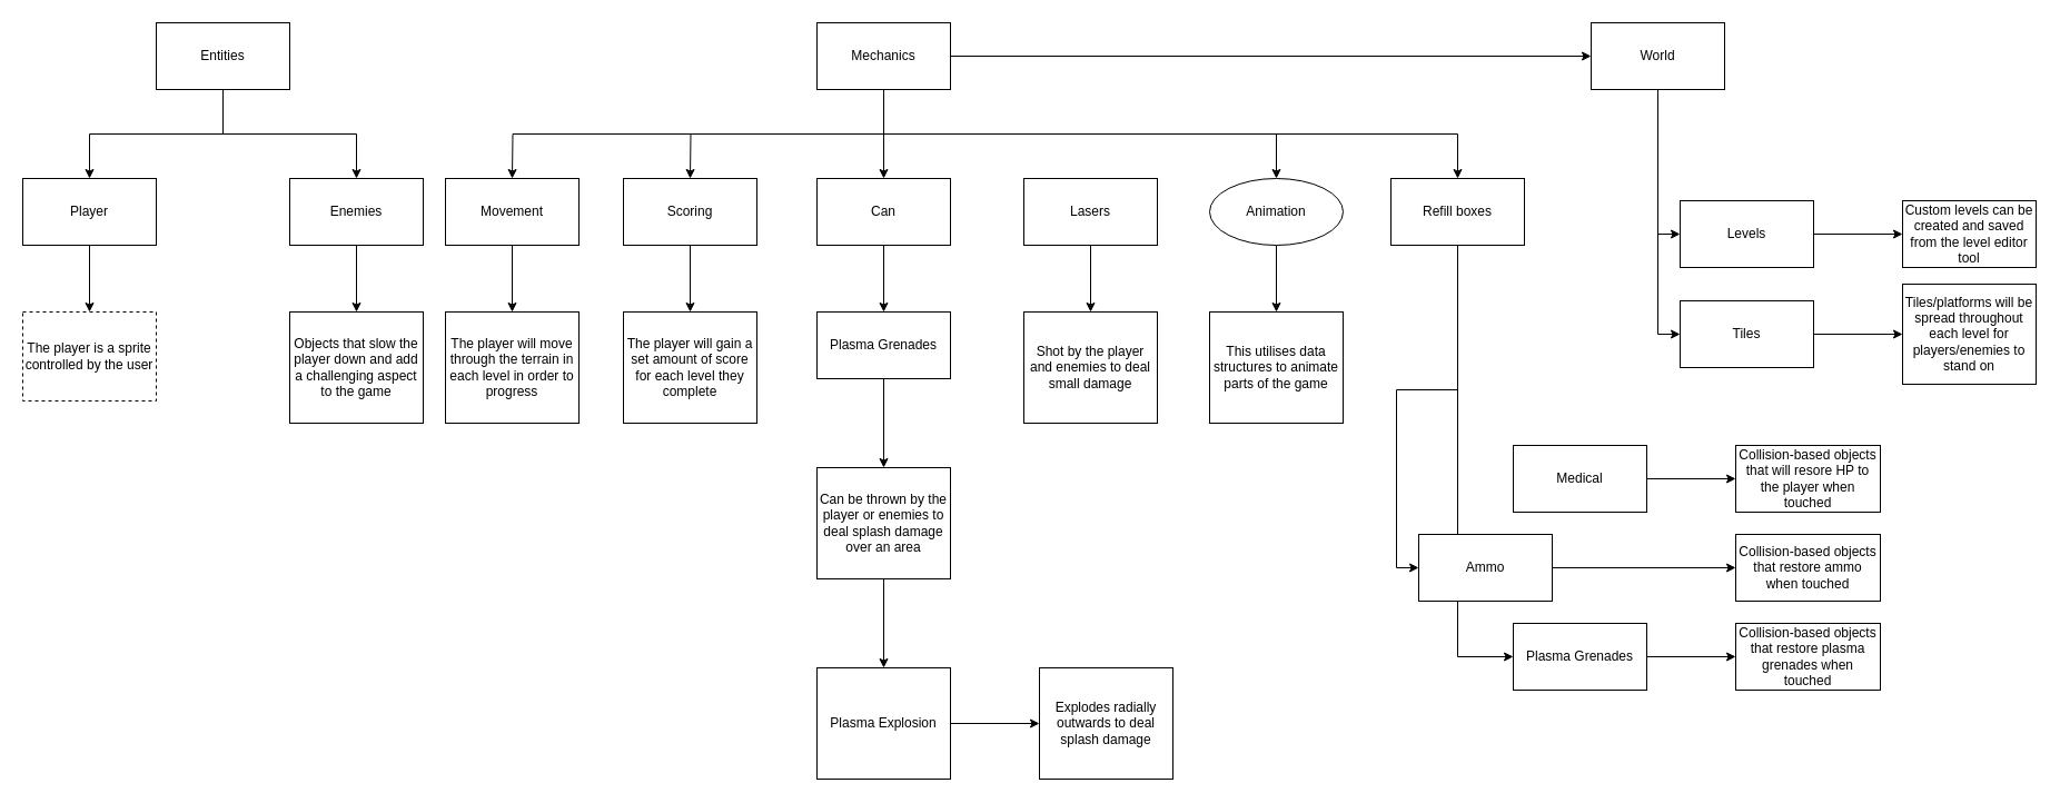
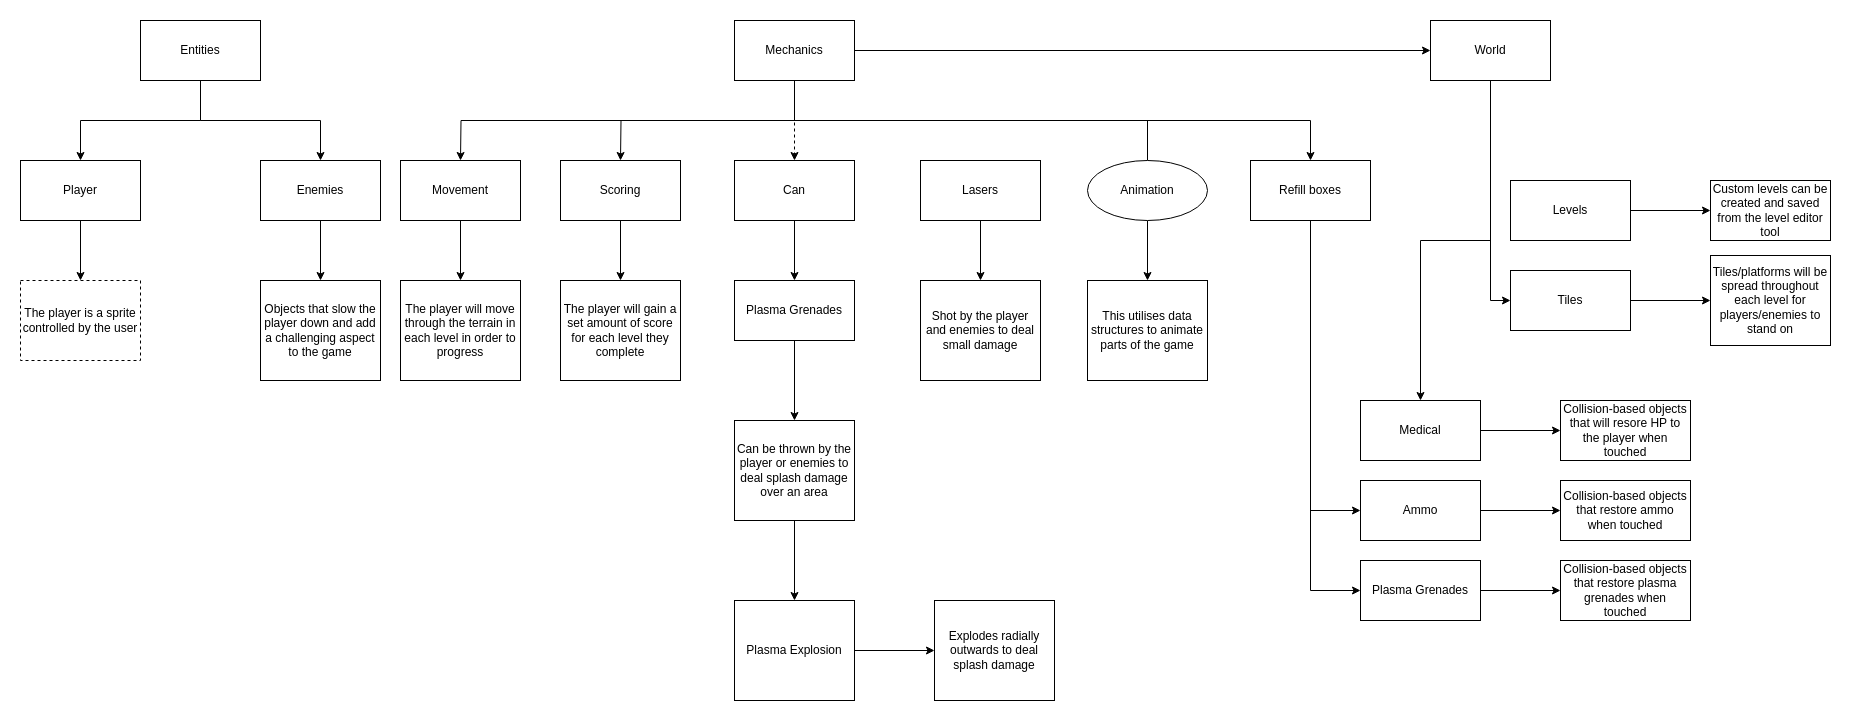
  <mxCell id="0" />
  <mxCell id="1" parent="0" />
  <mxCell id="2" value="" style="edgeStyle=orthogonalEdgeStyle;rounded=0;orthogonalLoop=1;jettySize=auto;html=1;" edge="1" parent="1" source="8" target="14"><mxGeometry relative="1" as="geometry" /></mxCell>
  <mxCell id="3" style="edgeStyle=orthogonalEdgeStyle;rounded=0;orthogonalLoop=1;jettySize=auto;html=1;exitX=0.5;exitY=1;exitDx=0;exitDy=0;" edge="1" parent="1" source="8"><mxGeometry relative="1" as="geometry"><mxPoint x="460" y="160" as="targetPoint" /></mxGeometry></mxCell>
  <mxCell id="4" style="edgeStyle=orthogonalEdgeStyle;rounded=0;orthogonalLoop=1;jettySize=auto;html=1;exitX=0.5;exitY=1;exitDx=0;exitDy=0;" edge="1" parent="1" source="8"><mxGeometry relative="1" as="geometry"><mxPoint x="620" y="160" as="targetPoint" /></mxGeometry></mxCell>
- <mxCell id="5" style="edgeStyle=orthogonalEdgeStyle;rounded=0;orthogonalLoop=1;jettySize=auto;html=1;exitX=0.5;exitY=1;exitDx=0;exitDy=0;" edge="1" parent="1" source="8" target="28"><mxGeometry relative="1" as="geometry"><mxPoint x="794" y="160" as="targetPoint" /></mxGeometry></mxCell>
- <mxCell id="6" style="edgeStyle=orthogonalEdgeStyle;rounded=0;orthogonalLoop=1;jettySize=auto;html=1;exitX=0.5;exitY=1;exitDx=0;exitDy=0;" edge="1" parent="1" source="8" target="40"><mxGeometry relative="1" as="geometry"><mxPoint x="1140" y="160" as="targetPoint" /></mxGeometry></mxCell>
+ <mxCell id="5" style="edgeStyle=orthogonalEdgeStyle;rounded=0;orthogonalLoop=1;jettySize=auto;html=1;exitX=0.5;exitY=1;exitDx=0;exitDy=0;dashed=1;" edge="1" parent="1" source="8" target="28"><mxGeometry relative="1" as="geometry"><mxPoint x="794" y="160" as="targetPoint" /></mxGeometry></mxCell>
+ <mxCell id="6" style="edgeStyle=orthogonalEdgeStyle;rounded=0;orthogonalLoop=1;jettySize=auto;html=1;exitX=0.5;exitY=1;exitDx=0;exitDy=0;endArrow=none;" edge="1" parent="1" source="8" target="40"><mxGeometry relative="1" as="geometry"><mxPoint x="1140" y="160" as="targetPoint" /></mxGeometry></mxCell>
  <mxCell id="7" style="edgeStyle=orthogonalEdgeStyle;rounded=0;orthogonalLoop=1;jettySize=auto;html=1;exitX=0.5;exitY=1;exitDx=0;exitDy=0;" edge="1" parent="1" source="8" target="44"><mxGeometry relative="1" as="geometry"><mxPoint x="1300" y="160" as="targetPoint" /></mxGeometry></mxCell>
  <mxCell id="8" value="Mechanics" style="rounded=0;whiteSpace=wrap;html=1;" vertex="1" parent="1"><mxGeometry x="734" y="20" width="120" height="60" as="geometry" /></mxCell>
  <mxCell id="9" value="" style="edgeStyle=orthogonalEdgeStyle;rounded=0;orthogonalLoop=1;jettySize=auto;html=1;" edge="1" parent="1" source="11" target="16"><mxGeometry relative="1" as="geometry" /></mxCell>
  <mxCell id="10" style="edgeStyle=orthogonalEdgeStyle;rounded=0;orthogonalLoop=1;jettySize=auto;html=1;exitX=0.5;exitY=1;exitDx=0;exitDy=0;" edge="1" parent="1" source="11" target="18"><mxGeometry relative="1" as="geometry" /></mxCell>
  <mxCell id="11" value="Entities" style="rounded=0;whiteSpace=wrap;html=1;" vertex="1" parent="1"><mxGeometry x="140" y="20" width="120" height="60" as="geometry" /></mxCell>
- <mxCell id="12" style="edgeStyle=orthogonalEdgeStyle;rounded=0;orthogonalLoop=1;jettySize=auto;html=1;exitX=0.5;exitY=1;exitDx=0;exitDy=0;entryX=0;entryY=0.5;entryDx=0;entryDy=0;" edge="1" parent="1" source="14" target="55"><mxGeometry relative="1" as="geometry" /></mxCell>
+ <mxCell id="12" style="edgeStyle=orthogonalEdgeStyle;rounded=0;orthogonalLoop=1;jettySize=auto;html=1;exitX=0.5;exitY=1;exitDx=0;exitDy=0;" edge="1" parent="1" source="14" target="46"><mxGeometry relative="1" as="geometry" /></mxCell>
  <mxCell id="13" style="edgeStyle=orthogonalEdgeStyle;rounded=0;orthogonalLoop=1;jettySize=auto;html=1;exitX=0.5;exitY=1;exitDx=0;exitDy=0;entryX=0;entryY=0.5;entryDx=0;entryDy=0;" edge="1" parent="1" source="14" target="57"><mxGeometry relative="1" as="geometry" /></mxCell>
  <mxCell id="14" value="&lt;div&gt;World&lt;/div&gt;" style="rounded=0;whiteSpace=wrap;html=1;" vertex="1" parent="1"><mxGeometry x="1430" y="20" width="120" height="60" as="geometry" /></mxCell>
  <mxCell id="15" value="" style="edgeStyle=orthogonalEdgeStyle;rounded=0;orthogonalLoop=1;jettySize=auto;html=1;" edge="1" parent="1" source="16" target="19"><mxGeometry relative="1" as="geometry" /></mxCell>
  <mxCell id="16" value="&lt;div&gt;Player&lt;/div&gt;" style="rounded=0;whiteSpace=wrap;html=1;" vertex="1" parent="1"><mxGeometry x="20" y="160" width="120" height="60" as="geometry" /></mxCell>
  <mxCell id="17" value="" style="edgeStyle=orthogonalEdgeStyle;rounded=0;orthogonalLoop=1;jettySize=auto;html=1;" edge="1" parent="1" source="18" target="20"><mxGeometry relative="1" as="geometry" /></mxCell>
  <mxCell id="18" value="Enemies" style="rounded=0;whiteSpace=wrap;html=1;" vertex="1" parent="1"><mxGeometry x="260" y="160" width="120" height="60" as="geometry" /></mxCell>
  <mxCell id="19" value="The player is a sprite controlled by the user" style="rounded=0;whiteSpace=wrap;html=1;dashed=1;" vertex="1" parent="1"><mxGeometry x="20" y="280" width="120" height="80" as="geometry" /></mxCell>
  <mxCell id="20" value="Objects that slow the player down and add a challenging aspect to the game" style="rounded=0;whiteSpace=wrap;html=1;" vertex="1" parent="1"><mxGeometry x="260" y="280" width="120" height="100" as="geometry" /></mxCell>
  <mxCell id="21" value="" style="edgeStyle=orthogonalEdgeStyle;rounded=0;orthogonalLoop=1;jettySize=auto;html=1;" edge="1" parent="1" source="22" target="23"><mxGeometry relative="1" as="geometry" /></mxCell>
  <mxCell id="22" value="Movement" style="rounded=0;whiteSpace=wrap;html=1;" vertex="1" parent="1"><mxGeometry x="400" y="160" width="120" height="60" as="geometry" /></mxCell>
  <mxCell id="23" value="The player will move through the terrain in each level in order to progress" style="rounded=0;whiteSpace=wrap;html=1;" vertex="1" parent="1"><mxGeometry x="400" y="280" width="120" height="100" as="geometry" /></mxCell>
  <mxCell id="24" value="" style="edgeStyle=orthogonalEdgeStyle;rounded=0;orthogonalLoop=1;jettySize=auto;html=1;" edge="1" parent="1" source="25" target="26"><mxGeometry relative="1" as="geometry" /></mxCell>
  <mxCell id="25" value="Scoring" style="rounded=0;whiteSpace=wrap;html=1;" vertex="1" parent="1"><mxGeometry x="560" y="160" width="120" height="60" as="geometry" /></mxCell>
  <mxCell id="26" value="The player will gain a set amount of score for each level they complete" style="rounded=0;whiteSpace=wrap;html=1;" vertex="1" parent="1"><mxGeometry x="560" y="280" width="120" height="100" as="geometry" /></mxCell>
  <mxCell id="27" value="" style="edgeStyle=orthogonalEdgeStyle;rounded=0;orthogonalLoop=1;jettySize=auto;html=1;" edge="1" parent="1" source="28" target="30"><mxGeometry relative="1" as="geometry" /></mxCell>
  <mxCell id="28" value="Can" style="rounded=0;whiteSpace=wrap;html=1;" vertex="1" parent="1"><mxGeometry x="734" y="160" width="120" height="60" as="geometry" /></mxCell>
  <mxCell id="29" value="" style="edgeStyle=orthogonalEdgeStyle;rounded=0;orthogonalLoop=1;jettySize=auto;html=1;" edge="1" parent="1" source="30" target="32"><mxGeometry relative="1" as="geometry" /></mxCell>
  <mxCell id="30" value="Plasma Grenades" style="rounded=0;whiteSpace=wrap;html=1;" vertex="1" parent="1"><mxGeometry x="734" y="280" width="120" height="60" as="geometry" /></mxCell>
  <mxCell id="31" value="" style="edgeStyle=orthogonalEdgeStyle;rounded=0;orthogonalLoop=1;jettySize=auto;html=1;" edge="1" parent="1" source="32" target="34"><mxGeometry relative="1" as="geometry" /></mxCell>
  <mxCell id="32" value="Can be thrown by the player or enemies to deal splash damage over an area" style="rounded=0;whiteSpace=wrap;html=1;" vertex="1" parent="1"><mxGeometry x="734" y="420" width="120" height="100" as="geometry" /></mxCell>
  <mxCell id="33" value="" style="edgeStyle=orthogonalEdgeStyle;rounded=0;orthogonalLoop=1;jettySize=auto;html=1;" edge="1" parent="1" source="34" target="35"><mxGeometry relative="1" as="geometry" /></mxCell>
  <mxCell id="34" value="Plasma Explosion" style="rounded=0;whiteSpace=wrap;html=1;" vertex="1" parent="1"><mxGeometry x="734" y="600" width="120" height="100" as="geometry" /></mxCell>
  <mxCell id="35" value="Explodes radially outwards to deal splash damage" style="rounded=0;whiteSpace=wrap;html=1;" vertex="1" parent="1"><mxGeometry x="934" y="600" width="120" height="100" as="geometry" /></mxCell>
  <mxCell id="36" value="" style="edgeStyle=orthogonalEdgeStyle;rounded=0;orthogonalLoop=1;jettySize=auto;html=1;" edge="1" parent="1" source="37" target="38"><mxGeometry relative="1" as="geometry" /></mxCell>
  <mxCell id="37" value="Lasers" style="rounded=0;whiteSpace=wrap;html=1;" vertex="1" parent="1"><mxGeometry x="920" y="160" width="120" height="60" as="geometry" /></mxCell>
  <mxCell id="38" value="Shot by the player and enemies to deal small damage" style="rounded=0;whiteSpace=wrap;html=1;" vertex="1" parent="1"><mxGeometry x="920" y="280" width="120" height="100" as="geometry" /></mxCell>
  <mxCell id="39" value="" style="edgeStyle=orthogonalEdgeStyle;rounded=0;orthogonalLoop=1;jettySize=auto;html=1;" edge="1" parent="1" source="40" target="41"><mxGeometry relative="1" as="geometry" /></mxCell>
  <mxCell id="40" value="Animation" style="ellipse;whiteSpace=wrap;html=1;" vertex="1" parent="1"><mxGeometry x="1087" y="160" width="120" height="60" as="geometry" /></mxCell>
  <mxCell id="41" value="This utilises data structures to animate parts of the game" style="rounded=0;whiteSpace=wrap;html=1;" vertex="1" parent="1"><mxGeometry x="1087" y="280" width="120" height="100" as="geometry" /></mxCell>
  <mxCell id="42" style="edgeStyle=orthogonalEdgeStyle;rounded=0;orthogonalLoop=1;jettySize=auto;html=1;exitX=0.5;exitY=1;exitDx=0;exitDy=0;entryX=0;entryY=0.5;entryDx=0;entryDy=0;" edge="1" parent="1" source="44" target="48"><mxGeometry relative="1" as="geometry" /></mxCell>
  <mxCell id="43" style="edgeStyle=orthogonalEdgeStyle;rounded=0;orthogonalLoop=1;jettySize=auto;html=1;exitX=0.5;exitY=1;exitDx=0;exitDy=0;entryX=0;entryY=0.5;entryDx=0;entryDy=0;" edge="1" parent="1" source="44" target="50"><mxGeometry relative="1" as="geometry" /></mxCell>
  <mxCell id="44" value="Refill boxes" style="rounded=0;whiteSpace=wrap;html=1;" vertex="1" parent="1"><mxGeometry x="1250" y="160" width="120" height="60" as="geometry" /></mxCell>
  <mxCell id="45" value="" style="edgeStyle=orthogonalEdgeStyle;rounded=0;orthogonalLoop=1;jettySize=auto;html=1;" edge="1" parent="1" source="46" target="51"><mxGeometry relative="1" as="geometry" /></mxCell>
  <mxCell id="46" value="Medical" style="rounded=0;whiteSpace=wrap;html=1;" vertex="1" parent="1"><mxGeometry x="1360" y="400" width="120" height="60" as="geometry" /></mxCell>
  <mxCell id="47" value="" style="edgeStyle=orthogonalEdgeStyle;rounded=0;orthogonalLoop=1;jettySize=auto;html=1;" edge="1" parent="1" source="48" target="52"><mxGeometry relative="1" as="geometry" /></mxCell>
- <mxCell id="48" value="Ammo" style="rounded=0;whiteSpace=wrap;html=1;" vertex="1" parent="1"><mxGeometry x="1275" y="480" width="120" height="60" as="geometry" /></mxCell>
+ <mxCell id="48" value="Ammo" style="rounded=0;whiteSpace=wrap;html=1;" vertex="1" parent="1"><mxGeometry x="1360" y="480" width="120" height="60" as="geometry" /></mxCell>
  <mxCell id="49" value="" style="edgeStyle=orthogonalEdgeStyle;rounded=0;orthogonalLoop=1;jettySize=auto;html=1;" edge="1" parent="1" source="50" target="53"><mxGeometry relative="1" as="geometry" /></mxCell>
  <mxCell id="50" value="Plasma Grenades" style="rounded=0;whiteSpace=wrap;html=1;" vertex="1" parent="1"><mxGeometry x="1360" y="560" width="120" height="60" as="geometry" /></mxCell>
  <mxCell id="51" value="Collision-based objects that will resore HP to the player when touched" style="rounded=0;whiteSpace=wrap;html=1;" vertex="1" parent="1"><mxGeometry x="1560" y="400" width="130" height="60" as="geometry" /></mxCell>
  <mxCell id="52" value="Collision-based objects that restore ammo when touched" style="rounded=0;whiteSpace=wrap;html=1;" vertex="1" parent="1"><mxGeometry x="1560" y="480" width="130" height="60" as="geometry" /></mxCell>
  <mxCell id="53" value="Collision-based objects that restore plasma grenades when touched" style="rounded=0;whiteSpace=wrap;html=1;" vertex="1" parent="1"><mxGeometry x="1560" y="560" width="130" height="60" as="geometry" /></mxCell>
  <mxCell id="54" value="" style="edgeStyle=orthogonalEdgeStyle;rounded=0;orthogonalLoop=1;jettySize=auto;html=1;" edge="1" parent="1" source="55" target="58"><mxGeometry relative="1" as="geometry" /></mxCell>
  <mxCell id="55" value="Levels" style="rounded=0;whiteSpace=wrap;html=1;" vertex="1" parent="1"><mxGeometry x="1510" y="180" width="120" height="60" as="geometry" /></mxCell>
  <mxCell id="56" value="" style="edgeStyle=orthogonalEdgeStyle;rounded=0;orthogonalLoop=1;jettySize=auto;html=1;" edge="1" parent="1" source="57" target="59"><mxGeometry relative="1" as="geometry" /></mxCell>
  <mxCell id="57" value="Tiles" style="rounded=0;whiteSpace=wrap;html=1;" vertex="1" parent="1"><mxGeometry x="1510" y="270" width="120" height="60" as="geometry" /></mxCell>
  <mxCell id="58" value="Custom levels can be created and saved from the level editor tool" style="rounded=0;whiteSpace=wrap;html=1;" vertex="1" parent="1"><mxGeometry x="1710" y="180" width="120" height="60" as="geometry" /></mxCell>
  <mxCell id="59" value="Tiles/platforms will be spread throughout each level for players/enemies to stand on" style="rounded=0;whiteSpace=wrap;html=1;" vertex="1" parent="1"><mxGeometry x="1710" y="255" width="120" height="90" as="geometry" /></mxCell>
